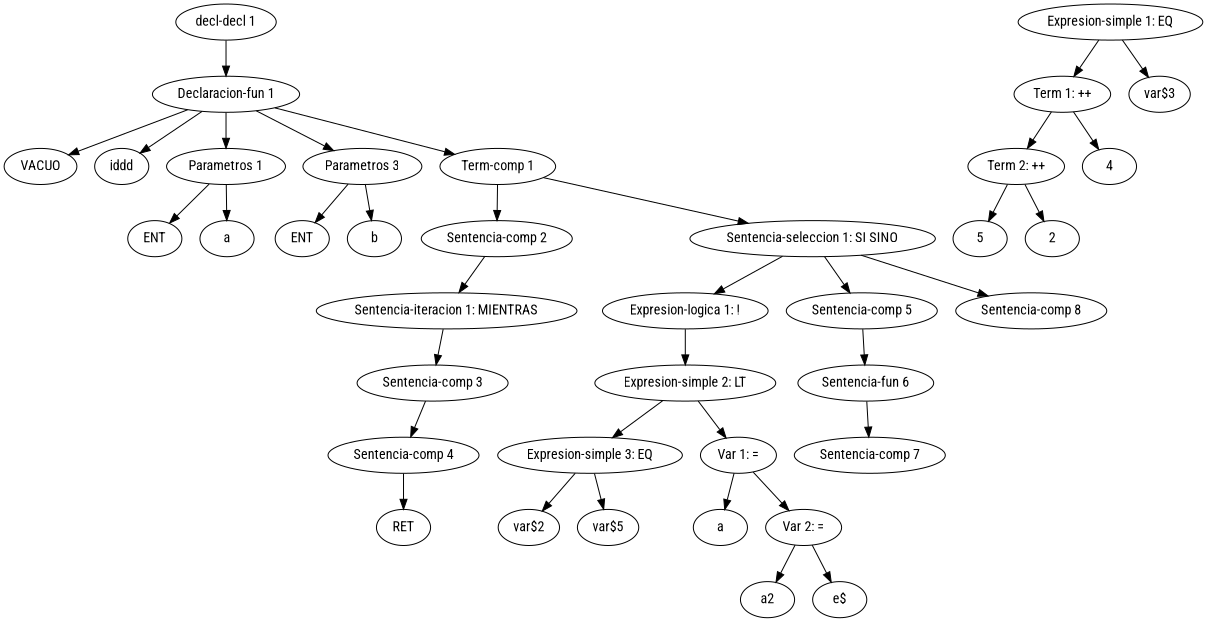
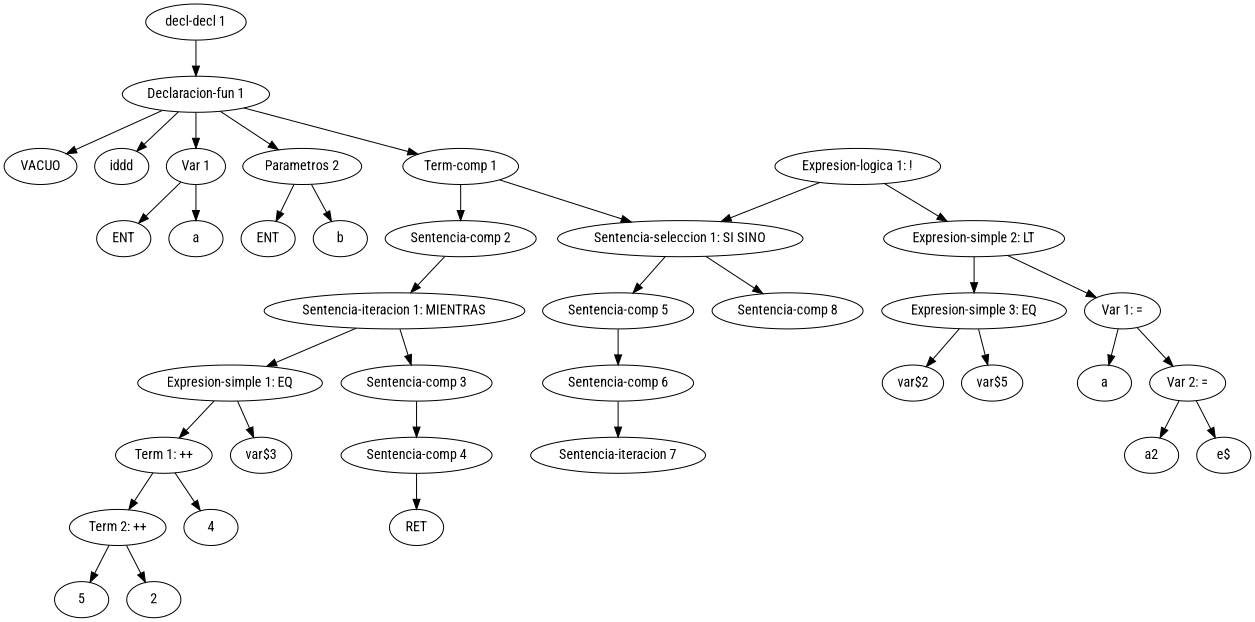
  digraph {
    fontname="Roboto Condensed"
    node [fontname="Roboto Condensed"]
    edge [fontname="Roboto Condensed"]
    n1 [label="decl-decl 1"]
    "Declaracion-fun 1"
    n3 [label=VACUO]
    n4 [label=iddd]
-   "Parametros 1"
-   "Parametros 2" [label="Parametros 3"]
+   "Parametros 1" [label="Var 1"]
+   "Parametros 2"
    n7 [label="Term-comp 1"]
    n8 [label=ENT]
    n9 [label=a]
    n10 [label=ENT]
    n11 [label=b]
    "Sentencia-comp 2"
    "Sentencia-seleccion 1: SI SINO"
    "Sentencia-iteracion 1: MIENTRAS"
    "Expresion-logica 1: !"
    "Sentencia-comp 5"
    "Sentencia-comp 8"
    "Expresion-simple 1: EQ"
    "Sentencia-comp 3"
    "Term 1: ++"
    n21 [label="var$3"]
    "Sentencia-comp 4"
    "Term 2: ++"
    n24 [label=4]
    n25 [label=5]
    n26 [label=2]
    n27 [label=RET]
    "Expresion-simple 2: LT"
-   "Sentencia-comp 6" [label="Sentencia-fun 6"]
+   "Sentencia-comp 6"
    "Expresion-simple 3: EQ"
    "Var 1: ="
    n32 [label="var$2"]
    n33 [label="var$5"]
    n34 [label=a]
    "Var 2: ="
    n36 [label=a2]
    n37 [label="e$"]
-   "Sentencia-comp 7"
+   "Sentencia-comp 7" [label="Sentencia-iteracion 7"]
    n1 -> "Declaracion-fun 1"
    "Declaracion-fun 1" -> n3
    "Declaracion-fun 1" -> n4
    "Declaracion-fun 1" -> "Parametros 1"
    "Declaracion-fun 1" -> "Parametros 2"
    "Declaracion-fun 1" -> n7
    "Parametros 1" -> n8
    "Parametros 1" -> n9
    "Parametros 2" -> n10
    "Parametros 2" -> n11
    n7 -> "Sentencia-comp 2"
    n7 -> "Sentencia-seleccion 1: SI SINO"
    "Sentencia-comp 2" -> "Sentencia-iteracion 1: MIENTRAS"
-   "Sentencia-seleccion 1: SI SINO" -> "Expresion-logica 1: !"
+   "Expresion-logica 1: !" -> "Sentencia-seleccion 1: SI SINO"
    "Sentencia-seleccion 1: SI SINO" -> "Sentencia-comp 5"
    "Sentencia-seleccion 1: SI SINO" -> "Sentencia-comp 8"
+   "Sentencia-iteracion 1: MIENTRAS" -> "Expresion-simple 1: EQ"
    "Sentencia-iteracion 1: MIENTRAS" -> "Sentencia-comp 3"
    "Expresion-logica 1: !" -> "Expresion-simple 2: LT"
    "Sentencia-comp 5" -> "Sentencia-comp 6"
    "Expresion-simple 1: EQ" -> "Term 1: ++"
    "Expresion-simple 1: EQ" -> n21
    "Sentencia-comp 3" -> "Sentencia-comp 4"
    "Term 1: ++" -> "Term 2: ++"
    "Term 1: ++" -> n24
    "Sentencia-comp 4" -> n27
    "Term 2: ++" -> n25
    "Term 2: ++" -> n26
    "Expresion-simple 2: LT" -> "Expresion-simple 3: EQ"
    "Expresion-simple 2: LT" -> "Var 1: ="
    "Sentencia-comp 6" -> "Sentencia-comp 7"
    "Expresion-simple 3: EQ" -> n32
    "Expresion-simple 3: EQ" -> n33
    "Var 1: =" -> n34
    "Var 1: =" -> "Var 2: ="
    "Var 2: =" -> n36
    "Var 2: =" -> n37
  }
